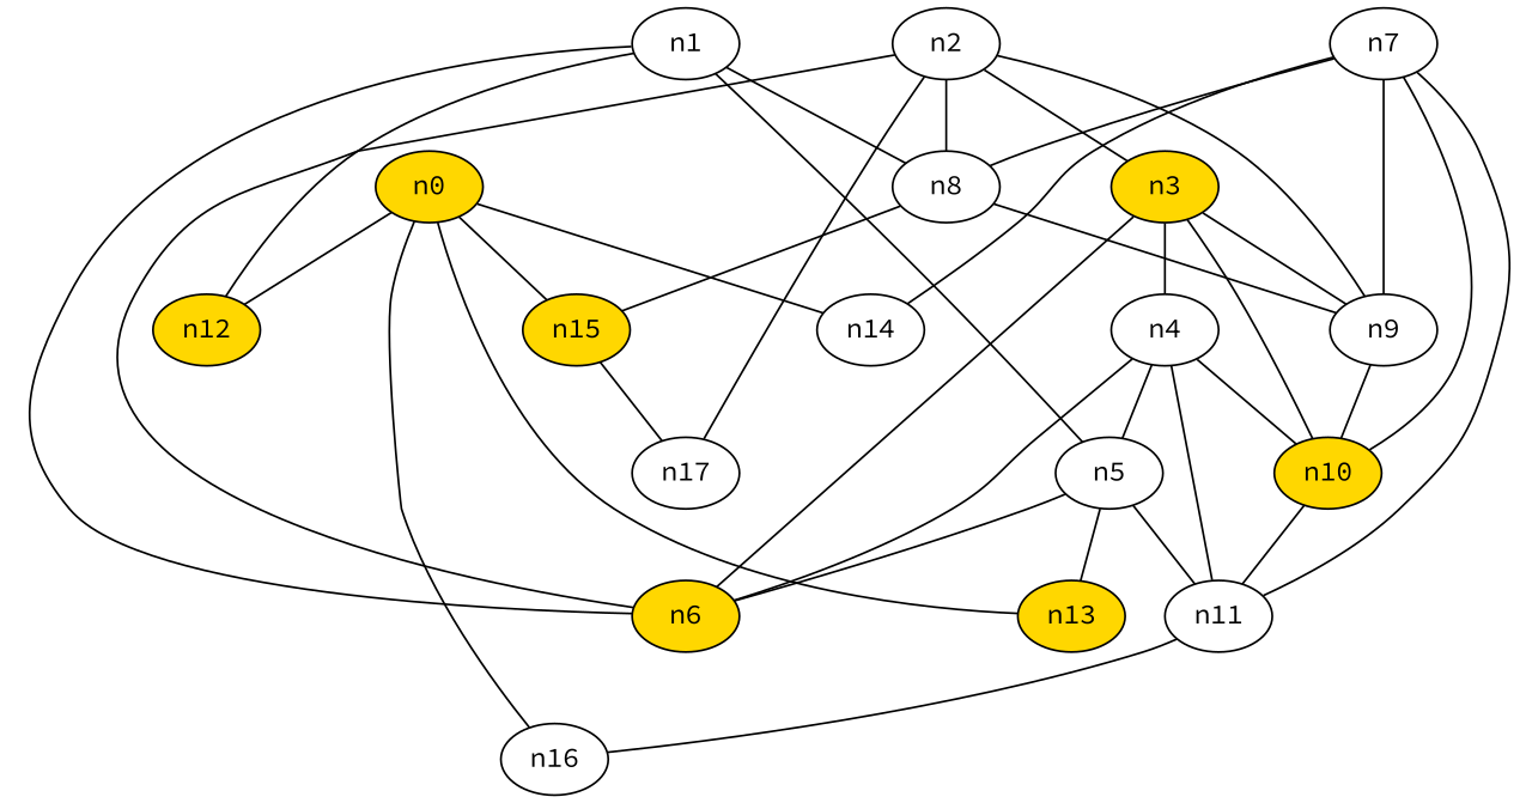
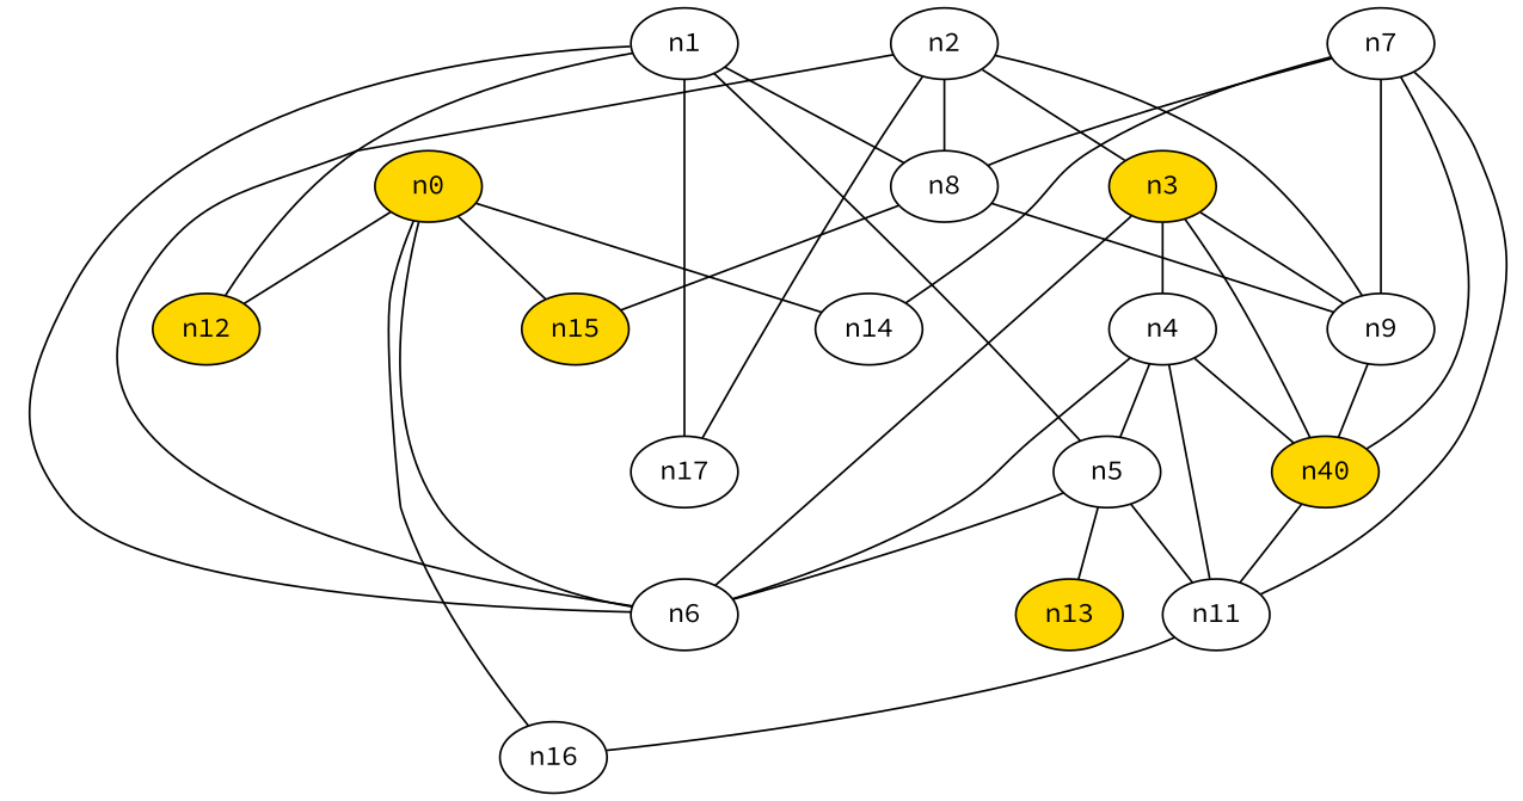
  strict graph {
    edge_default="{}"
    fontname="Source Code Pro"
    node_default="{}"
    node [fillcolor=white fontname="Source Code Pro" style=filled]
    edge [fontname="Source Code Pro"]
    n0 [dim3pos="-0.008571231876354349,0.0026506622938346144,0.9999597531768595" fillcolor=gold]
    n12 [dim3pos="-0.17087287398236303,0.299193141498005,-0.9387683020945915" fillcolor=gold]
    n13 [dim3pos="0.644696724317848,-0.3546812413778559,-0.6771760115867218" fillcolor=gold]
    n14 [dim3pos="-0.20832153838993214,0.2705834814188946,0.9398865443371783"]
    n15 [dim3pos="-0.6241091474841396,0.4219808538112235,-0.6575864437801097" fillcolor=gold]
    n16 [dim3pos="-0.5165037031932821,-0.23589938860958998,0.8231496844688987"]
    n1 [dim3pos="0.051826805238540406,0.10163872021308545,-0.9934704589529638"]
    n5 [dim3pos="-0.4766108913743217,-0.636176274926884,-0.6067304223817431"]
-   n6 [dim3pos="0.26083187257977114,0.05233855544058322,0.9639644235452484" fillcolor=gold]
+   n6 [dim3pos="0.26083187257977114,0.05233855544058322,0.9639644235452484"]
    n8 [dim3pos="0.19617904799076855,0.5012952409178184,-0.8427436517486098"]
    n17 [dim3pos="0.8773975238991881,0.18476778789776055,-0.4427577775837957"]
    n11 [dim3pos="-0.2210379975398309,0.9752237548407334,0.008990641685807365"]
    n9 [dim3pos="0.023355846476377472,0.013006414244927255,-0.9996426049463184"]
-   n10 [dim3pos="-0.7111943957980407,-0.07990111704756939,-0.6984399350552706" fillcolor=gold]
+   n10 [dim3pos="-0.7111943957980407,-0.07990111704756939,-0.6984399350552706" fillcolor=gold label=n40]
    n2 [dim3pos="-0.5157885982233781,-0.027126422671308572,0.8562863301114996"]
    n3 [dim3pos="0.06167016815231211,-0.02603577211807026,0.9977569488258559" fillcolor=gold]
    n4 [dim3pos="0.5589389810177541,-0.45378474251339773,0.6940220623012529"]
    n7 [dim3pos="0.13172400734184392,0.4768430200151929,0.8690624374304737"]
    n0 -- n12
-   n0 -- n13
+   n0 -- n6
    n0 -- n14
    n0 -- n15
    n0 -- n16
    n1 -- n12
    n1 -- n5
    n1 -- n6
    n1 -- n8
-   n15 -- n17
+   n1 -- n17
    n5 -- n13
    n5 -- n6
    n5 -- n11
    n8 -- n15
    n8 -- n9
    n11 -- n16
    n9 -- n10
    n10 -- n11
    n2 -- n6
    n2 -- n8
    n2 -- n17
    n2 -- n9
    n2 -- n3
    n3 -- n6
    n3 -- n9
    n3 -- n10
    n3 -- n4
    n4 -- n5
    n4 -- n6
    n4 -- n11
    n4 -- n10
    n7 -- n14
    n7 -- n8
    n7 -- n11
    n7 -- n9
    n7 -- n10
  }
